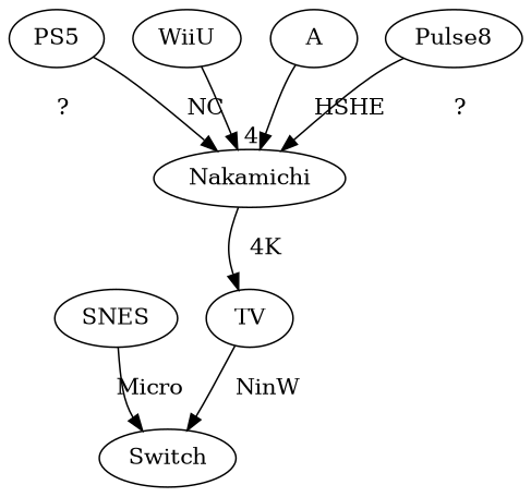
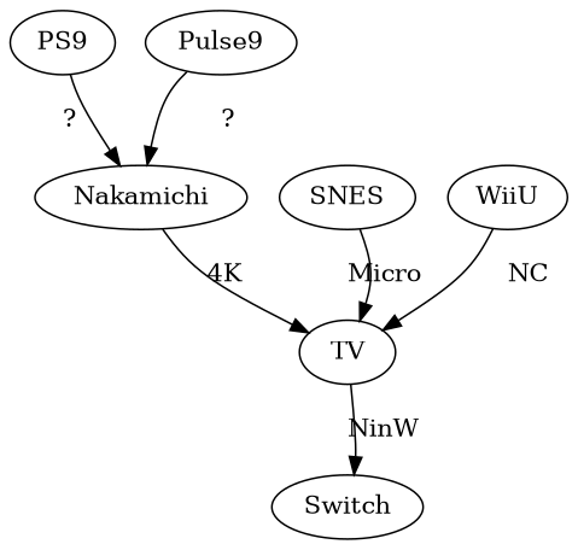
  digraph {
    splines=curved
    n1 [label=TV]
    n2 [label=Switch]
    n3 [label=Nakamichi]
-   n4 [label=PS5]
+   n4 [label=PS9]
    n5 [label=SNES]
    n6 [label=WiiU]
-   n7 [label=A]
-   n8 [label=Pulse8]
+   n8 [label=Pulse9]
    n1 -> n2 [label=NinW]
    n3 -> n1 [label="4K"]
    n4 -> n3 [label="?"]
-   n5 -> n2 [label=Micro]
-   n6 -> n3 [label=NC]
-   n7 -> n3 [headlabel=4 label=HSHE]
+   n5 -> n1 [label=Micro]
+   n6 -> n1 [label=NC]
    n8 -> n3 [label="?"]
  }
